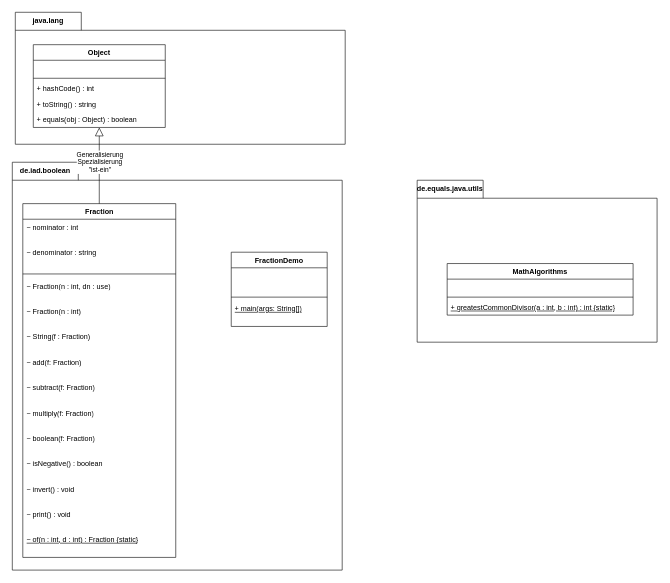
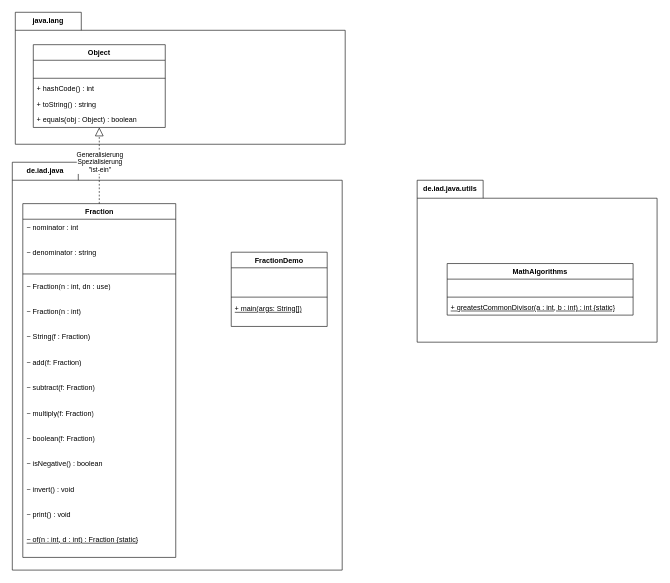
  <mxCell id="0" />
  <mxCell id="1" parent="0" />
- <mxCell id="2" value="de.equals.java.utils" style="shape=folder;fontStyle=1;tabWidth=110;tabHeight=30;tabPosition=left;html=1;boundedLbl=1;labelInHeader=1;container=1;collapsible=0;whiteSpace=wrap;" parent="1" vertex="1"><mxGeometry x="695" y="300" width="400" height="270" as="geometry" /></mxCell>
+ <mxCell id="2" value="de.iad.java.utils" style="shape=folder;fontStyle=1;tabWidth=110;tabHeight=30;tabPosition=left;html=1;boundedLbl=1;labelInHeader=1;container=1;collapsible=0;whiteSpace=wrap;" parent="1" vertex="1"><mxGeometry x="695" y="300" width="400" height="270" as="geometry" /></mxCell>
  <mxCell id="3" value="" style="html=1;strokeColor=none;resizeWidth=1;resizeHeight=1;fillColor=none;part=1;connectable=0;allowArrows=0;deletable=0;whiteSpace=wrap;" parent="2" vertex="1"><mxGeometry width="400" height="189" relative="1" as="geometry"><mxPoint y="30" as="offset" /></mxGeometry></mxCell>
  <mxCell id="4" value="MathAlgorithms" style="swimlane;fontStyle=1;align=center;verticalAlign=top;childLayout=stackLayout;horizontal=1;startSize=26;horizontalStack=0;resizeParent=1;resizeParentMax=0;resizeLast=0;collapsible=1;marginBottom=0;whiteSpace=wrap;html=1;" parent="2" vertex="1"><mxGeometry x="50" y="138.88" width="310" height="86" as="geometry" /></mxCell>
  <mxCell id="5" value="&amp;nbsp;" style="text;strokeColor=none;fillColor=none;align=left;verticalAlign=top;spacingLeft=4;spacingRight=4;overflow=hidden;rotatable=0;points=[[0,0.5],[1,0.5]];portConstraint=eastwest;whiteSpace=wrap;html=1;" parent="4" vertex="1"><mxGeometry y="26" width="310" height="26" as="geometry" /></mxCell>
  <mxCell id="6" value="" style="line;strokeWidth=1;fillColor=none;align=left;verticalAlign=middle;spacingTop=-1;spacingLeft=3;spacingRight=3;rotatable=0;labelPosition=right;points=[];portConstraint=eastwest;strokeColor=inherit;" parent="4" vertex="1"><mxGeometry y="52" width="310" height="8" as="geometry" /></mxCell>
  <mxCell id="7" value="&lt;u&gt;+ greatestCommonDivisor(a : int, b : int) : int {static}&lt;/u&gt;" style="text;strokeColor=none;fillColor=none;align=left;verticalAlign=top;spacingLeft=4;spacingRight=4;overflow=hidden;rotatable=0;points=[[0,0.5],[1,0.5]];portConstraint=eastwest;whiteSpace=wrap;html=1;" parent="4" vertex="1"><mxGeometry y="60" width="310" height="26" as="geometry" /></mxCell>
- <mxCell id="8" value="de.iad.boolean" style="shape=folder;fontStyle=1;tabWidth=110;tabHeight=30;tabPosition=left;html=1;boundedLbl=1;labelInHeader=1;container=1;collapsible=0;recursiveResize=0;whiteSpace=wrap;" parent="1" vertex="1"><mxGeometry x="20" y="270" width="550" height="680" as="geometry" /></mxCell>
+ <mxCell id="8" value="de.iad.java" style="shape=folder;fontStyle=1;tabWidth=110;tabHeight=30;tabPosition=left;html=1;boundedLbl=1;labelInHeader=1;container=1;collapsible=0;recursiveResize=0;whiteSpace=wrap;" parent="1" vertex="1"><mxGeometry x="20" y="270" width="550" height="680" as="geometry" /></mxCell>
  <mxCell id="9" value="Fraction" style="swimlane;fontStyle=1;align=center;verticalAlign=top;childLayout=stackLayout;horizontal=1;startSize=26;horizontalStack=0;resizeParent=1;resizeParentMax=0;resizeLast=0;collapsible=1;marginBottom=0;whiteSpace=wrap;html=1;" parent="8" vertex="1"><mxGeometry x="17.5" y="69" width="255" height="589.852" as="geometry" /></mxCell>
  <mxCell id="10" value="~ nominator : int" style="text;strokeColor=none;fillColor=none;align=left;verticalAlign=top;spacingLeft=4;spacingRight=4;overflow=hidden;rotatable=0;points=[[0,0.5],[1,0.5]];portConstraint=eastwest;whiteSpace=wrap;html=1;" parent="9" vertex="1"><mxGeometry y="26" width="255" height="42.37" as="geometry" /></mxCell>
  <mxCell id="11" value="~ denominator : string" style="text;strokeColor=none;fillColor=none;align=left;verticalAlign=top;spacingLeft=4;spacingRight=4;overflow=hidden;rotatable=0;points=[[0,0.5],[1,0.5]];portConstraint=eastwest;whiteSpace=wrap;html=1;" parent="9" vertex="1"><mxGeometry y="68.37" width="255" height="42.37" as="geometry" /></mxCell>
  <mxCell id="12" value="" style="line;strokeWidth=1;fillColor=none;align=left;verticalAlign=middle;spacingTop=-1;spacingLeft=3;spacingRight=3;rotatable=0;labelPosition=right;points=[];portConstraint=eastwest;strokeColor=inherit;" parent="9" vertex="1"><mxGeometry y="110.741" width="255" height="13.037" as="geometry" /></mxCell>
  <mxCell id="13" value="~ Fraction(n : int, dn : use)" style="text;strokeColor=none;fillColor=none;align=left;verticalAlign=top;spacingLeft=4;spacingRight=4;overflow=hidden;rotatable=0;points=[[0,0.5],[1,0.5]];portConstraint=eastwest;whiteSpace=wrap;html=1;" parent="9" vertex="1"><mxGeometry y="123.778" width="255" height="42.37" as="geometry" /></mxCell>
  <mxCell id="14" value="~ Fraction(n : int)" style="text;strokeColor=none;fillColor=none;align=left;verticalAlign=top;spacingLeft=4;spacingRight=4;overflow=hidden;rotatable=0;points=[[0,0.5],[1,0.5]];portConstraint=eastwest;whiteSpace=wrap;html=1;" parent="9" vertex="1"><mxGeometry y="166.148" width="255" height="42.37" as="geometry" /></mxCell>
  <mxCell id="15" value="~ String(f : Fraction)" style="text;strokeColor=none;fillColor=none;align=left;verticalAlign=top;spacingLeft=4;spacingRight=4;overflow=hidden;rotatable=0;points=[[0,0.5],[1,0.5]];portConstraint=eastwest;whiteSpace=wrap;html=1;" parent="9" vertex="1"><mxGeometry y="208.519" width="255" height="42.37" as="geometry" /></mxCell>
  <mxCell id="16" value="~ add(f: Fraction)" style="text;strokeColor=none;fillColor=none;align=left;verticalAlign=top;spacingLeft=4;spacingRight=4;overflow=hidden;rotatable=0;points=[[0,0.5],[1,0.5]];portConstraint=eastwest;whiteSpace=wrap;html=1;" parent="9" vertex="1"><mxGeometry y="250.889" width="255" height="42.37" as="geometry" /></mxCell>
  <mxCell id="17" value="~ subtract(f: Fraction)" style="text;strokeColor=none;fillColor=none;align=left;verticalAlign=top;spacingLeft=4;spacingRight=4;overflow=hidden;rotatable=0;points=[[0,0.5],[1,0.5]];portConstraint=eastwest;whiteSpace=wrap;html=1;" parent="9" vertex="1"><mxGeometry y="293.259" width="255" height="42.37" as="geometry" /></mxCell>
  <mxCell id="18" value="~ multiply(f: Fraction)" style="text;strokeColor=none;fillColor=none;align=left;verticalAlign=top;spacingLeft=4;spacingRight=4;overflow=hidden;rotatable=0;points=[[0,0.5],[1,0.5]];portConstraint=eastwest;whiteSpace=wrap;html=1;" parent="9" vertex="1"><mxGeometry y="335.63" width="255" height="42.37" as="geometry" /></mxCell>
  <mxCell id="19" value="~ boolean(f: Fraction)" style="text;strokeColor=none;fillColor=none;align=left;verticalAlign=top;spacingLeft=4;spacingRight=4;overflow=hidden;rotatable=0;points=[[0,0.5],[1,0.5]];portConstraint=eastwest;whiteSpace=wrap;html=1;" parent="9" vertex="1"><mxGeometry y="378.0" width="255" height="42.37" as="geometry" /></mxCell>
  <mxCell id="20" value="~ isNegative() : boolean" style="text;strokeColor=none;fillColor=none;align=left;verticalAlign=top;spacingLeft=4;spacingRight=4;overflow=hidden;rotatable=0;points=[[0,0.5],[1,0.5]];portConstraint=eastwest;whiteSpace=wrap;html=1;" parent="9" vertex="1"><mxGeometry y="420.37" width="255" height="42.37" as="geometry" /></mxCell>
  <mxCell id="21" value="~ invert() : void" style="text;strokeColor=none;fillColor=none;align=left;verticalAlign=top;spacingLeft=4;spacingRight=4;overflow=hidden;rotatable=0;points=[[0,0.5],[1,0.5]];portConstraint=eastwest;whiteSpace=wrap;html=1;" parent="9" vertex="1"><mxGeometry y="462.741" width="255" height="42.37" as="geometry" /></mxCell>
  <mxCell id="22" value="~ print() : void" style="text;strokeColor=none;fillColor=none;align=left;verticalAlign=top;spacingLeft=4;spacingRight=4;overflow=hidden;rotatable=0;points=[[0,0.5],[1,0.5]];portConstraint=eastwest;whiteSpace=wrap;html=1;" parent="9" vertex="1"><mxGeometry y="505.111" width="255" height="42.37" as="geometry" /></mxCell>
  <mxCell id="23" value="&lt;u&gt;~ of(n : int, d : int) : Fraction {static}&lt;/u&gt;" style="text;strokeColor=none;fillColor=none;align=left;verticalAlign=top;spacingLeft=4;spacingRight=4;overflow=hidden;rotatable=0;points=[[0,0.5],[1,0.5]];portConstraint=eastwest;whiteSpace=wrap;html=1;" vertex="1" parent="9"><mxGeometry y="547.481" width="255" height="42.37" as="geometry" /></mxCell>
  <mxCell id="24" value="FractionDemo" style="swimlane;fontStyle=1;align=center;verticalAlign=top;childLayout=stackLayout;horizontal=1;startSize=26;horizontalStack=0;resizeParent=1;resizeParentMax=0;resizeLast=0;collapsible=1;marginBottom=0;whiteSpace=wrap;html=1;" parent="8" vertex="1"><mxGeometry x="365" y="149.995" width="160" height="123.778" as="geometry" /></mxCell>
  <mxCell id="25" value="&amp;nbsp;" style="text;strokeColor=none;fillColor=none;align=left;verticalAlign=top;spacingLeft=4;spacingRight=4;overflow=hidden;rotatable=0;points=[[0,0.5],[1,0.5]];portConstraint=eastwest;whiteSpace=wrap;html=1;" parent="24" vertex="1"><mxGeometry y="26" width="160" height="42.37" as="geometry" /></mxCell>
  <mxCell id="26" value="" style="line;strokeWidth=1;fillColor=none;align=left;verticalAlign=middle;spacingTop=-1;spacingLeft=3;spacingRight=3;rotatable=0;labelPosition=right;points=[];portConstraint=eastwest;strokeColor=inherit;" parent="24" vertex="1"><mxGeometry y="68.37" width="160" height="13.037" as="geometry" /></mxCell>
  <mxCell id="27" value="&lt;u&gt;+ main(args: String[])&lt;/u&gt;" style="text;strokeColor=none;fillColor=none;align=left;verticalAlign=top;spacingLeft=4;spacingRight=4;overflow=hidden;rotatable=0;points=[[0,0.5],[1,0.5]];portConstraint=eastwest;whiteSpace=wrap;html=1;" parent="24" vertex="1"><mxGeometry y="81.407" width="160" height="42.37" as="geometry" /></mxCell>
  <mxCell id="28" value="java.lang" style="shape=folder;fontStyle=1;tabWidth=110;tabHeight=30;tabPosition=left;html=1;boundedLbl=1;labelInHeader=1;container=1;collapsible=0;recursiveResize=0;whiteSpace=wrap;" vertex="1" parent="1"><mxGeometry x="25" y="20" width="550" height="220" as="geometry" /></mxCell>
  <mxCell id="29" value="Object" style="swimlane;fontStyle=1;align=center;verticalAlign=top;childLayout=stackLayout;horizontal=1;startSize=26;horizontalStack=0;resizeParent=1;resizeParentMax=0;resizeLast=0;collapsible=1;marginBottom=0;whiteSpace=wrap;html=1;" vertex="1" parent="28"><mxGeometry x="30" y="54" width="220" height="138" as="geometry" /></mxCell>
  <mxCell id="30" value="&amp;nbsp;" style="text;strokeColor=none;fillColor=none;align=left;verticalAlign=top;spacingLeft=4;spacingRight=4;overflow=hidden;rotatable=0;points=[[0,0.5],[1,0.5]];portConstraint=eastwest;whiteSpace=wrap;html=1;" vertex="1" parent="29"><mxGeometry y="26" width="220" height="26" as="geometry" /></mxCell>
  <mxCell id="31" value="" style="line;strokeWidth=1;fillColor=none;align=left;verticalAlign=middle;spacingTop=-1;spacingLeft=3;spacingRight=3;rotatable=0;labelPosition=right;points=[];portConstraint=eastwest;strokeColor=inherit;" vertex="1" parent="29"><mxGeometry y="52" width="220" height="8" as="geometry" /></mxCell>
  <mxCell id="32" value="+ hashCode() : int" style="text;strokeColor=none;fillColor=none;align=left;verticalAlign=top;spacingLeft=4;spacingRight=4;overflow=hidden;rotatable=0;points=[[0,0.5],[1,0.5]];portConstraint=eastwest;whiteSpace=wrap;html=1;" vertex="1" parent="29"><mxGeometry y="60" width="220" height="26" as="geometry" /></mxCell>
  <mxCell id="33" value="+ toString() : string" style="text;strokeColor=none;fillColor=none;align=left;verticalAlign=top;spacingLeft=4;spacingRight=4;overflow=hidden;rotatable=0;points=[[0,0.5],[1,0.5]];portConstraint=eastwest;whiteSpace=wrap;html=1;" vertex="1" parent="29"><mxGeometry y="86" width="220" height="26" as="geometry" /></mxCell>
  <mxCell id="34" value="+ equals(obj : Object) : boolean" style="text;strokeColor=none;fillColor=none;align=left;verticalAlign=top;spacingLeft=4;spacingRight=4;overflow=hidden;rotatable=0;points=[[0,0.5],[1,0.5]];portConstraint=eastwest;whiteSpace=wrap;html=1;" vertex="1" parent="29"><mxGeometry y="112" width="220" height="26" as="geometry" /></mxCell>
- <mxCell id="35" value="" style="endArrow=block;html=1;rounded=0;endFill=0;endSize=12;" edge="1" parent="1" source="9" target="29"><mxGeometry width="50" height="50" relative="1" as="geometry"><mxPoint x="-55" y="440" as="sourcePoint" /><mxPoint x="-5" y="390" as="targetPoint" /></mxGeometry></mxCell>
+ <mxCell id="35" value="" style="endArrow=block;html=1;rounded=0;endFill=0;endSize=12;dashed=1;" edge="1" parent="1" source="9" target="29"><mxGeometry width="50" height="50" relative="1" as="geometry"><mxPoint x="-55" y="440" as="sourcePoint" /><mxPoint x="-5" y="390" as="targetPoint" /></mxGeometry></mxCell>
  <mxCell id="36" value="Generalisierung&lt;div&gt;Spezialisierung&lt;/div&gt;&lt;div&gt;&quot;ist-ein&quot;&lt;/div&gt;" style="edgeLabel;html=1;align=center;verticalAlign=middle;resizable=0;points=[];" vertex="1" connectable="0" parent="35"><mxGeometry x="0.099" relative="1" as="geometry"><mxPoint as="offset" /></mxGeometry></mxCell>
